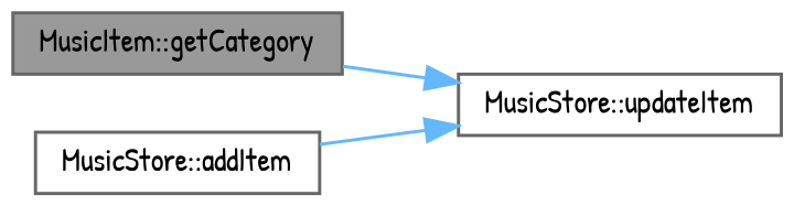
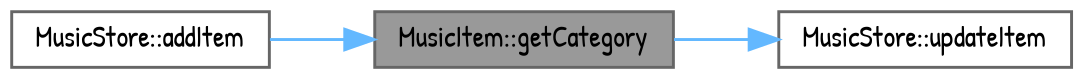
  digraph {
    fontname="Patrick Hand"
    rankdir=RL
    node [color=grey40 fillcolor=white fontname="Patrick Hand" fontsize=10 shape=box style=filled]
    edge [color=steelblue1 dir=back fontname="Patrick Hand" fontsize=10 labelfontname=Helvetica labelfontsize=10 style=solid]
    n1 [color=gray40 fillcolor=grey60 fontcolor=black height=0.2 label="MusicItem::getCategory" width=0.4]
    n2 [height=0.2 label="MusicStore::addItem" width=0.4]
    n3 [height=0.2 label="MusicStore::updateItem" width=0.4]
-   n3 -> n2
+   n1 -> n2
    n3 -> n1
  }
